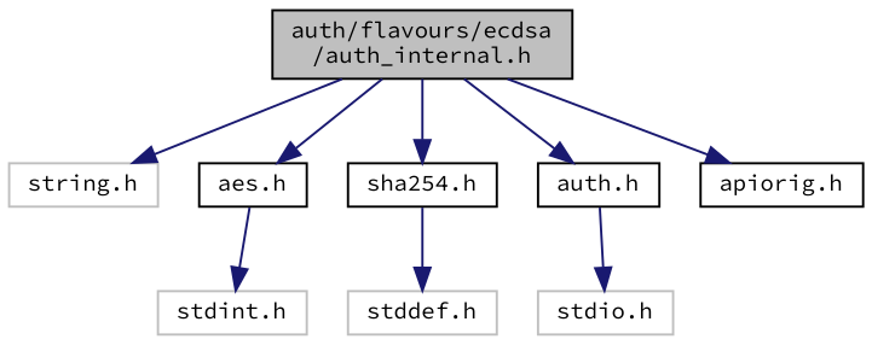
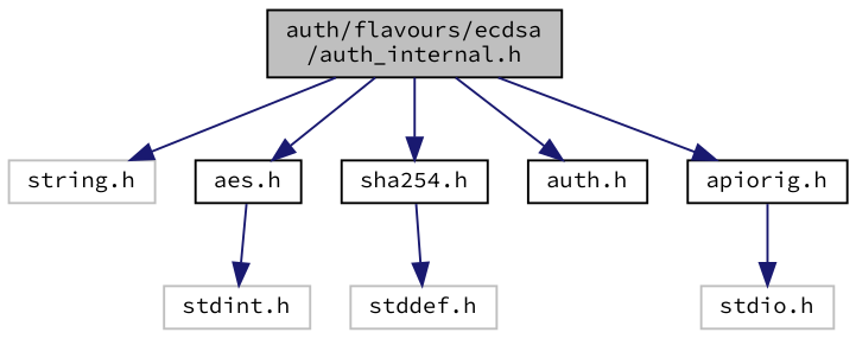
  digraph {
    fontname="Source Code Pro"
    node [color=black fillcolor=white fontname="Source Code Pro" fontsize=10 shape=record style=filled]
    edge [color=midnightblue fontname="Source Code Pro" fontsize=10 labelfontname=Helvetica labelfontsize=10 style=solid]
    n1 [fillcolor=grey75 fontcolor=black height=0.2 label="auth/flavours/ecdsa\l/auth_internal.h" width=0.4]
    n2 [color=grey75 height=0.2 label="string.h" width=0.4]
    n3 [height=0.2 label="aes.h" width=0.4]
    n4 [height=0.2 label="sha254.h" width=0.4]
    n5 [height=0.2 label="auth.h" width=0.4]
    n6 [height=0.2 label="apiorig.h" width=0.4]
    n7 [color=grey75 height=0.2 label="stdint.h" width=0.4]
    n8 [color=grey75 height=0.2 label="stddef.h" width=0.4]
    n9 [color=grey75 height=0.2 label="stdio.h" width=0.4]
    n1 -> n2
    n1 -> n3
    n1 -> n4
    n1 -> n5
    n1 -> n6
    n3 -> n7
    n4 -> n8
-   n5 -> n9
+   n6 -> n9
  }
